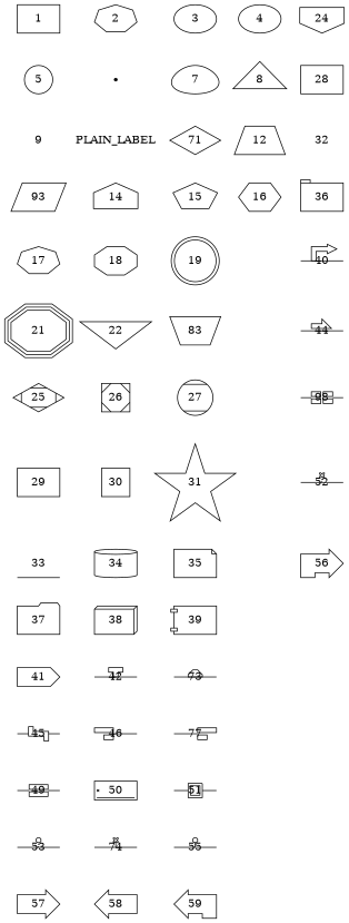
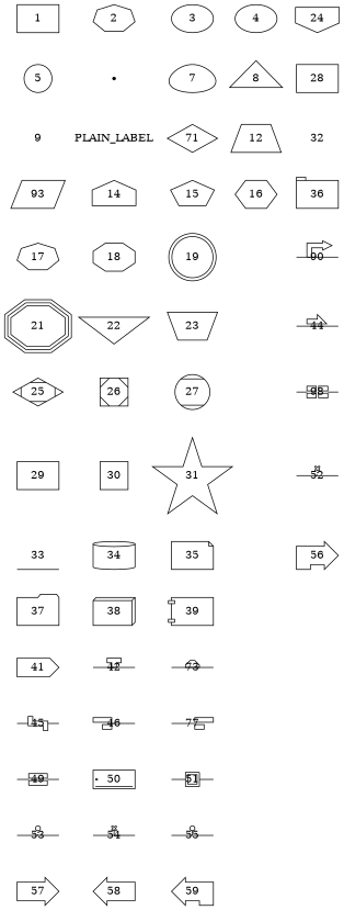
  graph {
    rankdir=TB
    edge [style=invis]
    1 [shape=box]
    5 [shape=circle]
    9 [shape=plaintext]
    2 [distortion=0 shape=polygon sides=7 skew=0]
    6 [shape=point]
    n6 [label=PLAIN_LABEL shape=plain]
    3 [shape=ellipse]
    7 [shape=egg]
    n9 [label=71 shape=diamond]
    4 [shape=oval]
    8 [shape=triangle]
    12 [shape=trapezium]
    n13 [label=93 shape=parallelogram]
    14 [shape=house]
    15 [shape=pentagon]
    16 [shape=hexagon]
    17 [shape=septagon]
    18 [shape=octagon]
    19 [shape=doublecircle]
    21 [shape=tripleoctagon]
    22 [shape=invtriangle]
-   23 [shape=invtrapezium label=83]
+   23 [shape=invtrapezium]
    25 [shape=Mdiamond]
    26 [shape=Msquare]
    27 [shape=Mcircle]
    24 [shape=invhouse]
    28 [shape=rect]
    29 [shape=rectangle]
    30 [shape=square]
    31 [shape=star]
    32 [shape=none]
    33 [shape=underline]
    34 [shape=cylinder]
    35 [shape=note]
    36 [shape=tab]
    37 [shape=folder]
    38 [shape=box3d]
    39 [shape=component]
-   40 [shape=promoter]
+   40 [shape=promoter label=90]
    41 [shape=cds]
    42 [shape=terminator]
    n42 [label=73 shape=utr]
    44 [shape=primersite]
    45 [shape=restrictionsite]
    46 [shape=fivepoverhang]
    n46 [label=77 shape=threepoverhang]
    n47 [label=98 shape=noverhang]
    49 [shape=assembly]
    50 [shape=signature]
    51 [shape=insulator]
    52 [shape=ribosite]
    53 [shape=rnastab]
-   54 [shape=proteasesite label=74]
+   54 [shape=proteasesite]
    55 [shape=proteinstab]
    56 [shape=rpromoter]
    57 [shape=rarrow]
    58 [shape=larrow]
    59 [shape=lpromoter]
    1 -- 5
    5 -- 9
    9 -- n13
    2 -- 6
    6 -- n6
    n6 -- 14
    3 -- 7
    7 -- n9
    n9 -- 15
    4 -- 8
    8 -- 12
    12 -- 16
    n13 -- 17
    14 -- 18
    15 -- 19
    17 -- 21
    18 -- 22
    19 -- 23
    21 -- 25
    22 -- 26
    23 -- 27
    25 -- 29
    26 -- 30
    27 -- 31
    24 -- 28
    28 -- 32
    29 -- 33
    30 -- 34
    31 -- 35
    32 -- 36
    33 -- 37
    34 -- 38
    35 -- 39
    36 -- 40
    37 -- 41
    38 -- 42
    39 -- n42
    40 -- 44
    41 -- 45
    42 -- 46
    n42 -- n46
    44 -- n47
    45 -- 49
    46 -- 50
    n46 -- 51
    n47 -- 52
    49 -- 53
    50 -- 54
    51 -- 55
    52 -- 56
    53 -- 57
    54 -- 58
    55 -- 59
  }
